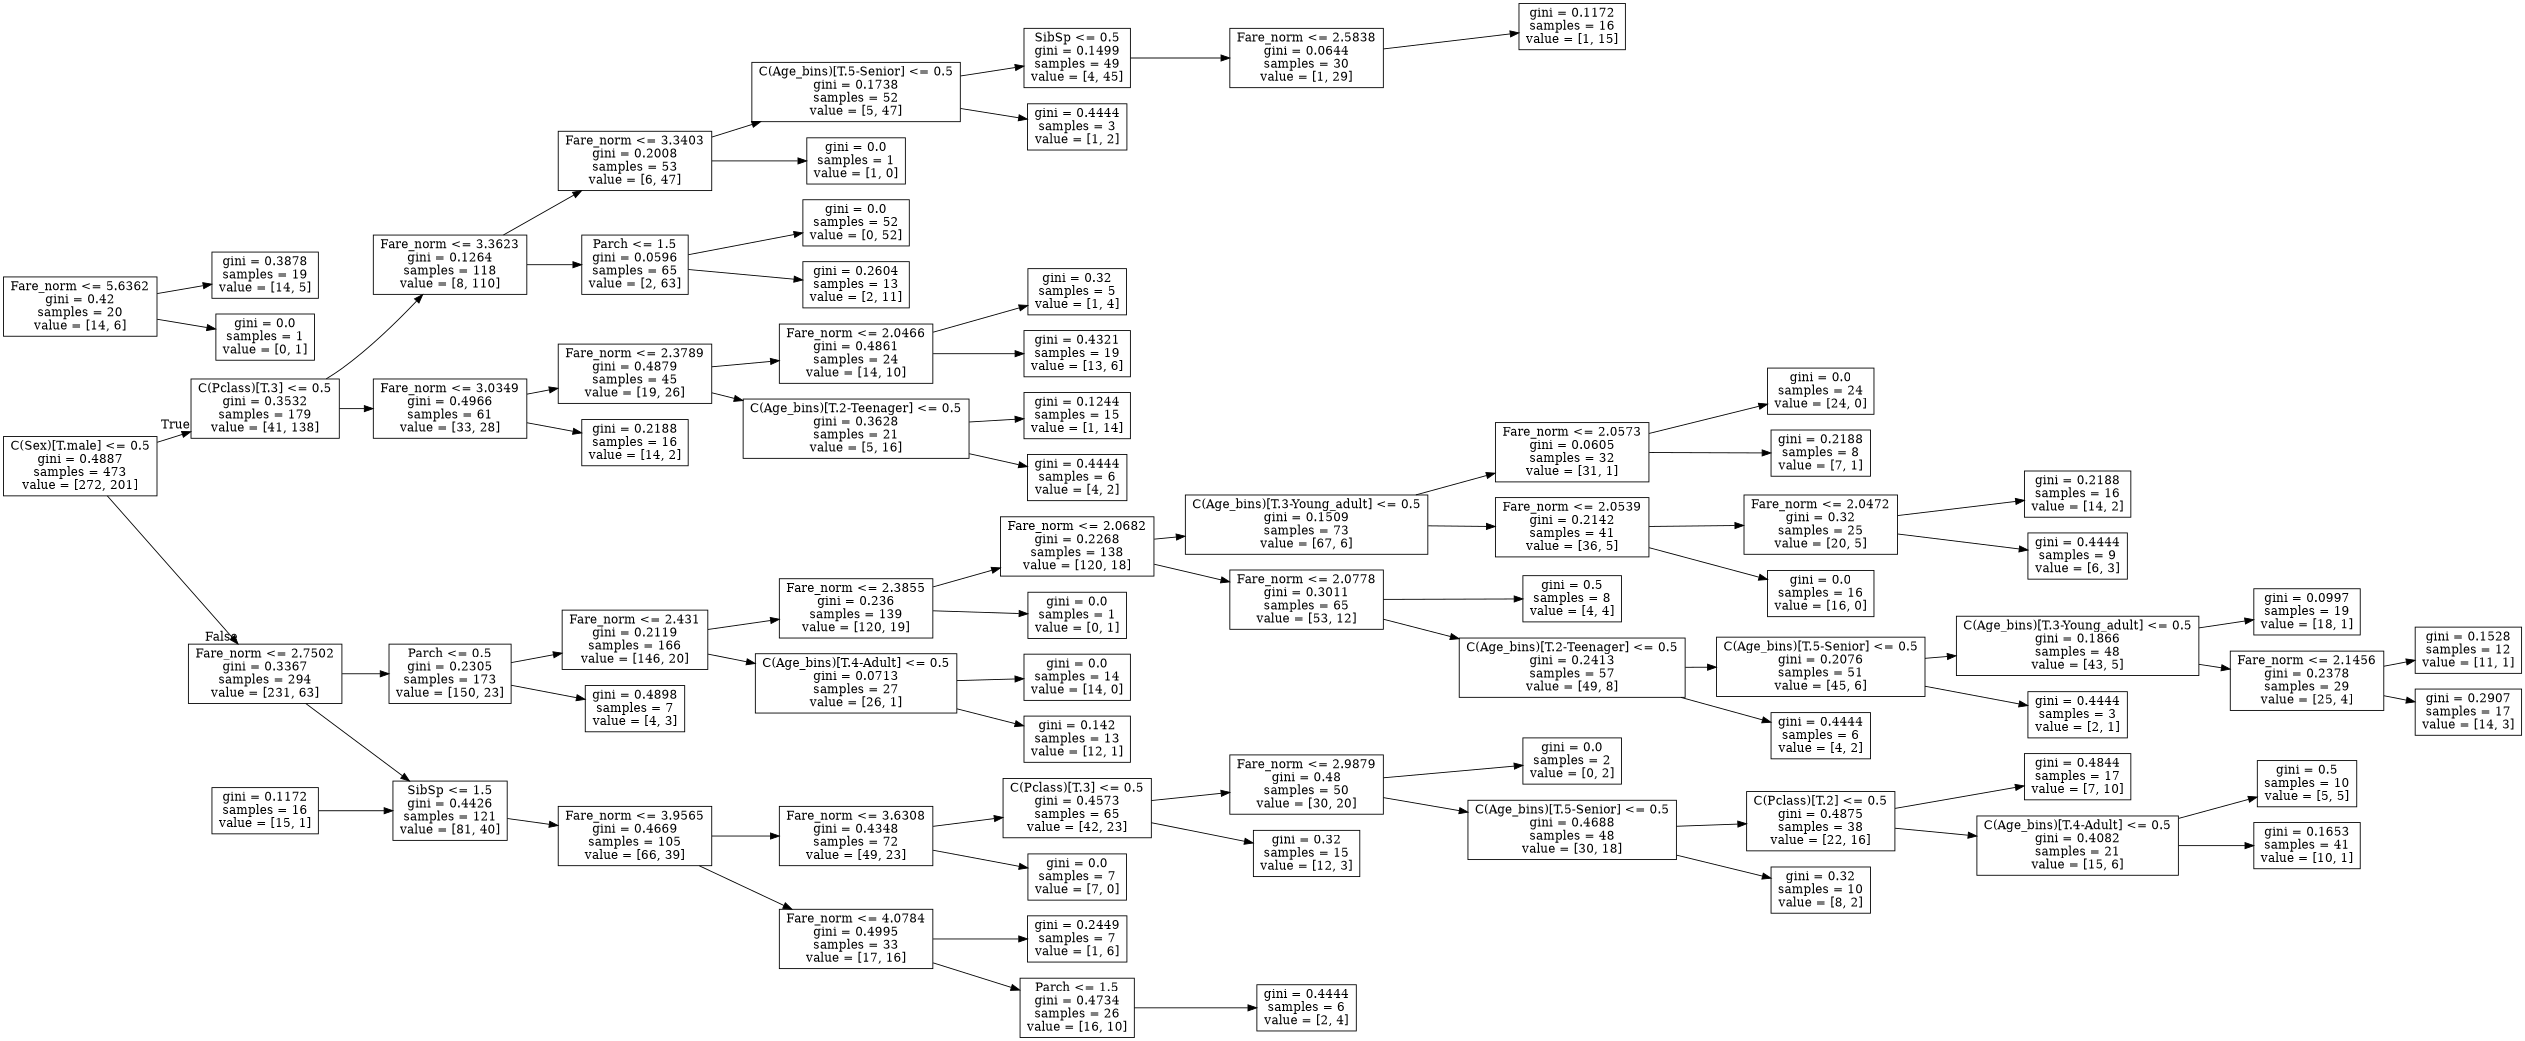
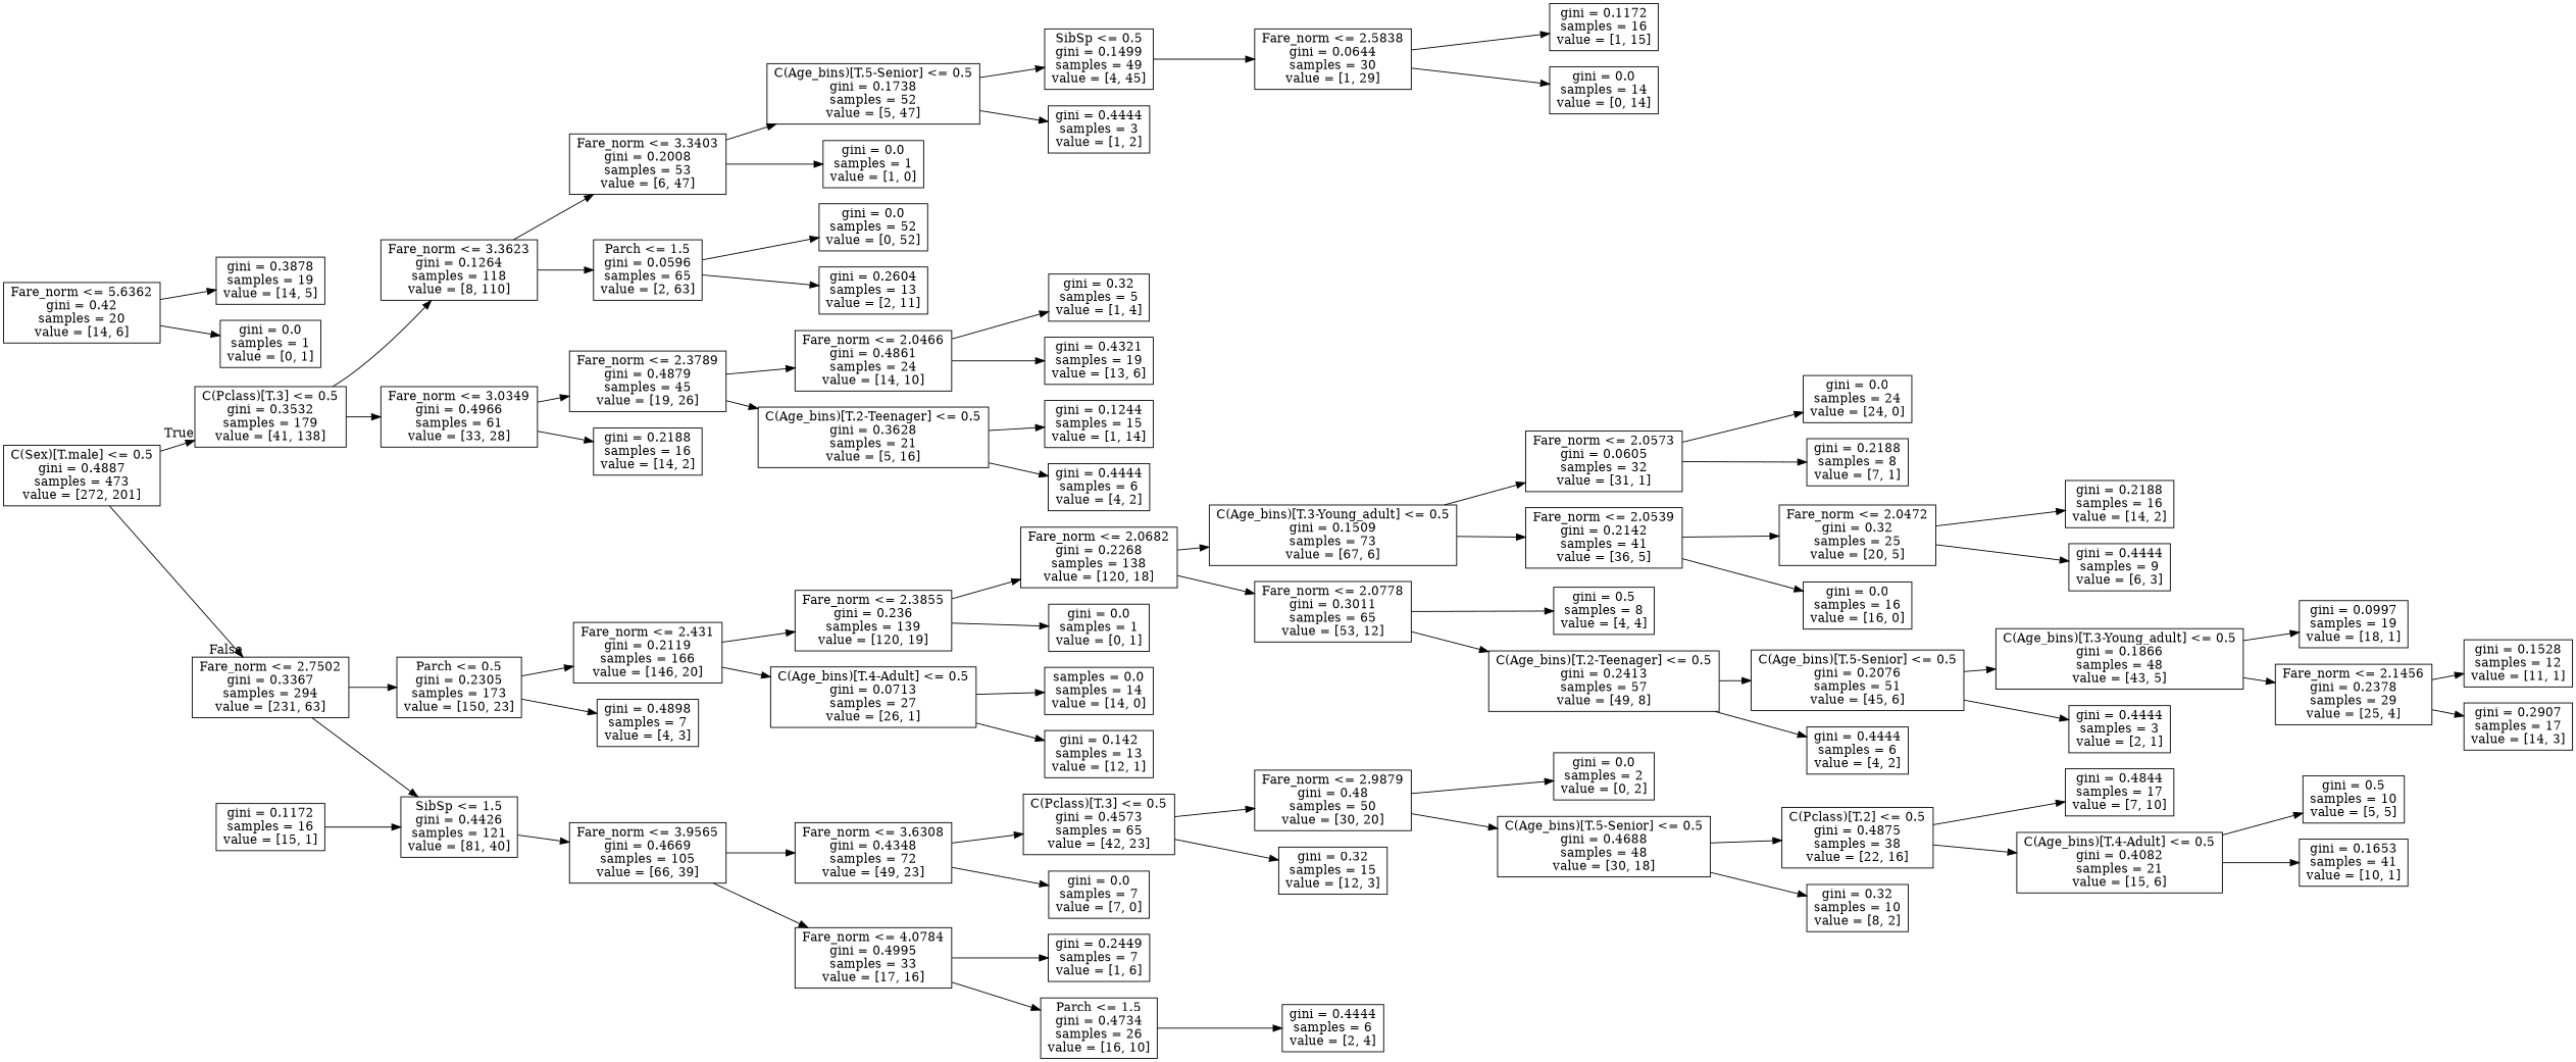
  digraph {
    rankdir=LR
    node [shape=box]
    n1 [label="C(Sex)[T.male] <= 0.5\ngini = 0.4887\nsamples = 473\nvalue = [272, 201]"]
    n2 [label="C(Pclass)[T.3] <= 0.5\ngini = 0.3532\nsamples = 179\nvalue = [41, 138]"]
    n3 [label="Fare_norm <= 2.7502\ngini = 0.3367\nsamples = 294\nvalue = [231, 63]"]
    n4 [label="Fare_norm <= 3.3623\ngini = 0.1264\nsamples = 118\nvalue = [8, 110]"]
    n5 [label="Fare_norm <= 3.0349\ngini = 0.4966\nsamples = 61\nvalue = [33, 28]"]
    n6 [label="Parch <= 0.5\ngini = 0.2305\nsamples = 173\nvalue = [150, 23]"]
    n7 [label="SibSp <= 1.5\ngini = 0.4426\nsamples = 121\nvalue = [81, 40]"]
    n8 [label="Fare_norm <= 3.3403\ngini = 0.2008\nsamples = 53\nvalue = [6, 47]"]
    n9 [label="Parch <= 1.5\ngini = 0.0596\nsamples = 65\nvalue = [2, 63]"]
    n10 [label="Fare_norm <= 2.3789\ngini = 0.4879\nsamples = 45\nvalue = [19, 26]"]
    n11 [label="gini = 0.2188\nsamples = 16\nvalue = [14, 2]"]
    n12 [label="C(Age_bins)[T.5-Senior] <= 0.5\ngini = 0.1738\nsamples = 52\nvalue = [5, 47]"]
    n13 [label="gini = 0.0\nsamples = 1\nvalue = [1, 0]"]
    n14 [label="gini = 0.0\nsamples = 52\nvalue = [0, 52]"]
    n15 [label="gini = 0.2604\nsamples = 13\nvalue = [2, 11]"]
    n16 [label="SibSp <= 0.5\ngini = 0.1499\nsamples = 49\nvalue = [4, 45]"]
    n17 [label="gini = 0.4444\nsamples = 3\nvalue = [1, 2]"]
    n18 [label="Fare_norm <= 2.5838\ngini = 0.0644\nsamples = 30\nvalue = [1, 29]"]
    n19 [label="gini = 0.1172\nsamples = 16\nvalue = [1, 15]"]
+   n20 [label="gini = 0.0\nsamples = 14\nvalue = [0, 14]"]
    n21 [label="Fare_norm <= 2.0466\ngini = 0.4861\nsamples = 24\nvalue = [14, 10]"]
    n22 [label="C(Age_bins)[T.2-Teenager] <= 0.5\ngini = 0.3628\nsamples = 21\nvalue = [5, 16]"]
    n23 [label="gini = 0.32\nsamples = 5\nvalue = [1, 4]"]
    n24 [label="gini = 0.4321\nsamples = 19\nvalue = [13, 6]"]
    n25 [label="gini = 0.1244\nsamples = 15\nvalue = [1, 14]"]
    n26 [label="gini = 0.4444\nsamples = 6\nvalue = [4, 2]"]
    n27 [label="Fare_norm <= 2.431\ngini = 0.2119\nsamples = 166\nvalue = [146, 20]"]
    n28 [label="gini = 0.4898\nsamples = 7\nvalue = [4, 3]"]
    n29 [label="Fare_norm <= 3.9565\ngini = 0.4669\nsamples = 105\nvalue = [66, 39]"]
    n30 [label="Fare_norm <= 2.3855\ngini = 0.236\nsamples = 139\nvalue = [120, 19]"]
    n31 [label="C(Age_bins)[T.4-Adult] <= 0.5\ngini = 0.0713\nsamples = 27\nvalue = [26, 1]"]
    n32 [label="Fare_norm <= 2.0682\ngini = 0.2268\nsamples = 138\nvalue = [120, 18]"]
    n33 [label="gini = 0.0\nsamples = 1\nvalue = [0, 1]"]
-   n34 [label="gini = 0.0\nsamples = 14\nvalue = [14, 0]"]
+   n34 [label="samples = 0.0\nsamples = 14\nvalue = [14, 0]"]
    n35 [label="gini = 0.142\nsamples = 13\nvalue = [12, 1]"]
    n36 [label="C(Age_bins)[T.3-Young_adult] <= 0.5\ngini = 0.1509\nsamples = 73\nvalue = [67, 6]"]
    n37 [label="Fare_norm <= 2.0778\ngini = 0.3011\nsamples = 65\nvalue = [53, 12]"]
    n38 [label="Fare_norm <= 2.0573\ngini = 0.0605\nsamples = 32\nvalue = [31, 1]"]
    n39 [label="Fare_norm <= 2.0539\ngini = 0.2142\nsamples = 41\nvalue = [36, 5]"]
    n40 [label="gini = 0.5\nsamples = 8\nvalue = [4, 4]"]
    n41 [label="C(Age_bins)[T.2-Teenager] <= 0.5\ngini = 0.2413\nsamples = 57\nvalue = [49, 8]"]
    n42 [label="gini = 0.0\nsamples = 24\nvalue = [24, 0]"]
    n43 [label="gini = 0.2188\nsamples = 8\nvalue = [7, 1]"]
    n44 [label="Fare_norm <= 2.0472\ngini = 0.32\nsamples = 25\nvalue = [20, 5]"]
    n45 [label="gini = 0.0\nsamples = 16\nvalue = [16, 0]"]
    n46 [label="gini = 0.2188\nsamples = 16\nvalue = [14, 2]"]
    n47 [label="gini = 0.4444\nsamples = 9\nvalue = [6, 3]"]
    n48 [label="C(Age_bins)[T.5-Senior] <= 0.5\ngini = 0.2076\nsamples = 51\nvalue = [45, 6]"]
    n49 [label="gini = 0.4444\nsamples = 6\nvalue = [4, 2]"]
    n50 [label="C(Age_bins)[T.3-Young_adult] <= 0.5\ngini = 0.1866\nsamples = 48\nvalue = [43, 5]"]
    n51 [label="gini = 0.4444\nsamples = 3\nvalue = [2, 1]"]
    n52 [label="gini = 0.0997\nsamples = 19\nvalue = [18, 1]"]
    n53 [label="Fare_norm <= 2.1456\ngini = 0.2378\nsamples = 29\nvalue = [25, 4]"]
    n54 [label="gini = 0.1528\nsamples = 12\nvalue = [11, 1]"]
    n55 [label="gini = 0.2907\nsamples = 17\nvalue = [14, 3]"]
    n56 [label="Fare_norm <= 3.6308\ngini = 0.4348\nsamples = 72\nvalue = [49, 23]"]
    n57 [label="Fare_norm <= 4.0784\ngini = 0.4995\nsamples = 33\nvalue = [17, 16]"]
    n58 [label="gini = 0.1172\nsamples = 16\nvalue = [15, 1]"]
    n59 [label="C(Pclass)[T.3] <= 0.5\ngini = 0.4573\nsamples = 65\nvalue = [42, 23]"]
    n60 [label="gini = 0.0\nsamples = 7\nvalue = [7, 0]"]
    n61 [label="gini = 0.2449\nsamples = 7\nvalue = [1, 6]"]
    n62 [label="Parch <= 1.5\ngini = 0.4734\nsamples = 26\nvalue = [16, 10]"]
    n63 [label="Fare_norm <= 2.9879\ngini = 0.48\nsamples = 50\nvalue = [30, 20]"]
    n64 [label="gini = 0.32\nsamples = 15\nvalue = [12, 3]"]
    n65 [label="gini = 0.0\nsamples = 2\nvalue = [0, 2]"]
    n66 [label="C(Age_bins)[T.5-Senior] <= 0.5\ngini = 0.4688\nsamples = 48\nvalue = [30, 18]"]
    n67 [label="C(Pclass)[T.2] <= 0.5\ngini = 0.4875\nsamples = 38\nvalue = [22, 16]"]
    n68 [label="gini = 0.32\nsamples = 10\nvalue = [8, 2]"]
    n69 [label="gini = 0.4844\nsamples = 17\nvalue = [7, 10]"]
    n70 [label="C(Age_bins)[T.4-Adult] <= 0.5\ngini = 0.4082\nsamples = 21\nvalue = [15, 6]"]
    n71 [label="gini = 0.5\nsamples = 10\nvalue = [5, 5]"]
    n72 [label="gini = 0.1653\nsamples = 41\nvalue = [10, 1]"]
    n73 [label="gini = 0.4444\nsamples = 6\nvalue = [2, 4]"]
    n74 [label="Fare_norm <= 5.6362\ngini = 0.42\nsamples = 20\nvalue = [14, 6]"]
    n75 [label="gini = 0.3878\nsamples = 19\nvalue = [14, 5]"]
    n76 [label="gini = 0.0\nsamples = 1\nvalue = [0, 1]"]
    n1 -> n2 [headlabel=True labelangle=45 labeldistance=2.5]
    n1 -> n3 [headlabel=False labelangle=-45 labeldistance=2.5]
    n2 -> n4
    n2 -> n5
    n3 -> n6
    n3 -> n7
    n4 -> n8
    n4 -> n9
    n5 -> n10
    n5 -> n11
    n6 -> n27
    n6 -> n28
    n7 -> n29
    n8 -> n12
    n8 -> n13
    n9 -> n14
    n9 -> n15
    n10 -> n21
    n10 -> n22
    n12 -> n16
    n12 -> n17
    n16 -> n18
    n18 -> n19
+   n18 -> n20
    n21 -> n23
    n21 -> n24
    n22 -> n25
    n22 -> n26
    n27 -> n30
    n27 -> n31
    n29 -> n56
    n29 -> n57
    n30 -> n32
    n30 -> n33
    n31 -> n34
    n31 -> n35
    n32 -> n36
    n32 -> n37
    n36 -> n38
    n36 -> n39
    n37 -> n40
    n37 -> n41
    n38 -> n42
    n38 -> n43
    n39 -> n44
    n39 -> n45
    n41 -> n48
    n41 -> n49
    n44 -> n46
    n44 -> n47
    n48 -> n50
    n48 -> n51
    n50 -> n52
    n50 -> n53
    n53 -> n54
    n53 -> n55
    n56 -> n59
    n56 -> n60
    n57 -> n61
    n57 -> n62
    n58 -> n7
    n59 -> n63
    n59 -> n64
    n62 -> n73
    n63 -> n65
    n63 -> n66
    n66 -> n67
    n66 -> n68
    n67 -> n69
    n67 -> n70
    n70 -> n71
    n70 -> n72
    n74 -> n75
    n74 -> n76
  }
